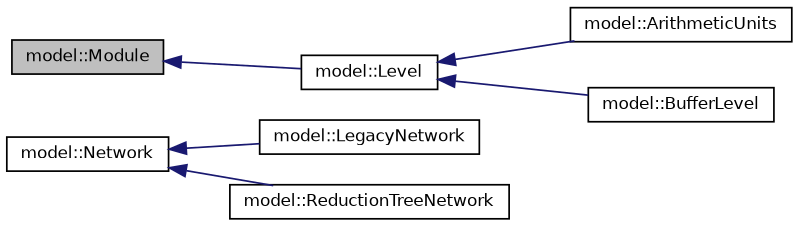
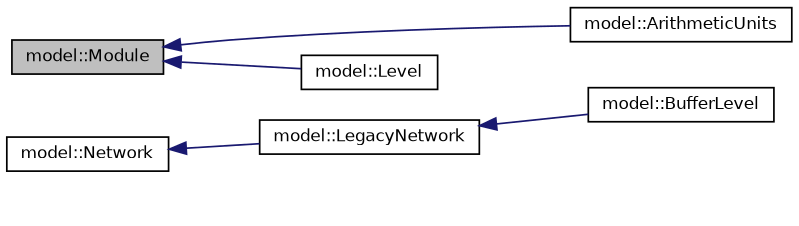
  digraph {
    rankdir=LR
    node [color=black fillcolor=white fontname=Helvetica fontsize=10 shape=record style=filled]
    edge [color=midnightblue dir=back fontname=Helvetica fontsize=10 labelfontname=Helvetica labelfontsize=10 style=solid]
    n1 [fillcolor=grey75 fontcolor=black height=0.2 label="model::Module" width=0.4]
    n2 [height=0.2 label="model::Level" width=0.4]
    n3 [height=0.2 label="model::ArithmeticUnits" width=0.4]
    n4 [height=0.2 label="model::BufferLevel" width=0.4]
    n5 [height=0.2 label="model::Network" width=0.4]
    n6 [height=0.2 label="model::LegacyNetwork" width=0.4]
-   n7 [height=0.2 label="model::ReductionTreeNetwork" width=0.4]
    n1 -> n2
-   n2 -> n3
-   n2 -> n4
+   n1 -> n3
+   n6 -> n4
    n5 -> n6
-   n5 -> n7
  }
